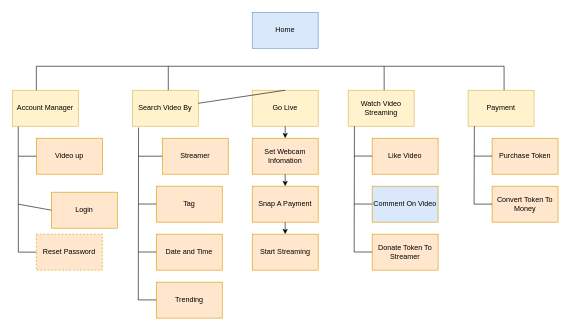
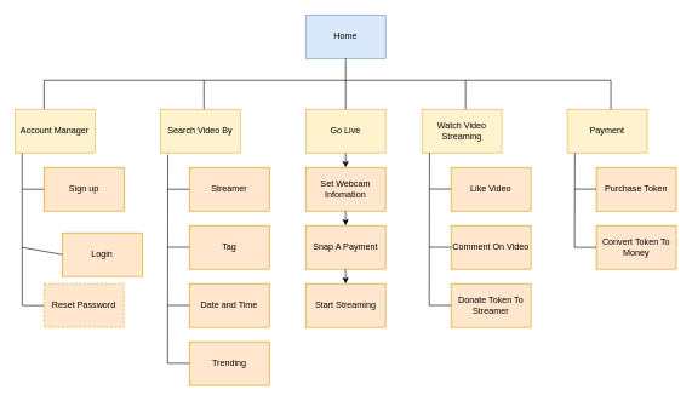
  <mxCell id="0" />
  <mxCell id="1" parent="0" />
  <mxCell id="2" value="Account Manager" style="rounded=0;whiteSpace=wrap;html=1;fillColor=#fff2cc;strokeColor=#d6b656;" vertex="1" parent="1"><mxGeometry x="20" y="150" width="110" height="60" as="geometry" /></mxCell>
  <mxCell id="3" value="Home" style="rounded=0;whiteSpace=wrap;html=1;fillColor=#dae8fc;strokeColor=#6c8ebf;" vertex="1" parent="1"><mxGeometry x="420" y="20" width="110" height="60" as="geometry" /></mxCell>
- <mxCell id="4" value="Video up" style="rounded=0;whiteSpace=wrap;html=1;fillColor=#ffe6cc;strokeColor=#d79b00;" vertex="1" parent="1"><mxGeometry x="60" y="230" width="110" height="60" as="geometry" /></mxCell>
+ <mxCell id="4" value="Sign up" style="rounded=0;whiteSpace=wrap;html=1;fillColor=#ffe6cc;strokeColor=#d79b00;" vertex="1" parent="1"><mxGeometry x="60" y="230" width="110" height="60" as="geometry" /></mxCell>
  <mxCell id="5" value="Login" style="rounded=0;whiteSpace=wrap;html=1;fillColor=#ffe6cc;strokeColor=#d79b00;" vertex="1" parent="1"><mxGeometry x="85" y="320" width="110" height="60" as="geometry" /></mxCell>
  <mxCell id="6" value="Reset Password" style="rounded=0;whiteSpace=wrap;html=1;fillColor=#ffe6cc;strokeColor=#d79b00;dashed=1;" vertex="1" parent="1"><mxGeometry x="60" y="390" width="110" height="60" as="geometry" /></mxCell>
  <mxCell id="7" value="Go Live" style="rounded=0;whiteSpace=wrap;html=1;fillColor=#fff2cc;strokeColor=#d6b656;" vertex="1" parent="1"><mxGeometry x="420" y="150" width="110" height="60" as="geometry" /></mxCell>
  <mxCell id="8" value="Set Webcam&lt;br&gt;Infomation" style="rounded=0;whiteSpace=wrap;html=1;fillColor=#ffe6cc;strokeColor=#d79b00;" vertex="1" parent="1"><mxGeometry x="420" y="230" width="110" height="60" as="geometry" /></mxCell>
  <mxCell id="9" value="Snap A Payment" style="rounded=0;whiteSpace=wrap;html=1;fillColor=#ffe6cc;strokeColor=#d79b00;" vertex="1" parent="1"><mxGeometry x="420" y="310" width="110" height="60" as="geometry" /></mxCell>
  <mxCell id="10" value="Start Streaming" style="rounded=0;whiteSpace=wrap;html=1;fillColor=#ffe6cc;strokeColor=#d79b00;" vertex="1" parent="1"><mxGeometry x="420" y="390" width="110" height="60" as="geometry" /></mxCell>
  <mxCell id="11" value="Watch Video Streaming" style="rounded=0;whiteSpace=wrap;html=1;fillColor=#fff2cc;strokeColor=#d6b656;" vertex="1" parent="1"><mxGeometry x="580" y="150" width="110" height="60" as="geometry" /></mxCell>
  <mxCell id="12" value="Like Video" style="rounded=0;whiteSpace=wrap;html=1;fillColor=#ffe6cc;strokeColor=#d79b00;" vertex="1" parent="1"><mxGeometry x="620" y="230" width="110" height="60" as="geometry" /></mxCell>
- <mxCell id="13" value="Comment On Video" style="rounded=0;whiteSpace=wrap;html=1;fillColor=#dae8fc;strokeColor=#d79b00;" vertex="1" parent="1"><mxGeometry x="620" y="310" width="110" height="60" as="geometry" /></mxCell>
+ <mxCell id="13" value="Comment On Video" style="rounded=0;whiteSpace=wrap;html=1;fillColor=#ffe6cc;strokeColor=#d79b00;" vertex="1" parent="1"><mxGeometry x="620" y="310" width="110" height="60" as="geometry" /></mxCell>
  <mxCell id="14" value="Donate Token To&lt;br&gt;Streamer" style="rounded=0;whiteSpace=wrap;html=1;fillColor=#ffe6cc;strokeColor=#d79b00;" vertex="1" parent="1"><mxGeometry x="620" y="390" width="110" height="60" as="geometry" /></mxCell>
  <mxCell id="15" value="Search Video By" style="rounded=0;whiteSpace=wrap;html=1;fillColor=#fff2cc;strokeColor=#d6b656;" vertex="1" parent="1"><mxGeometry x="220" y="150" width="110" height="60" as="geometry" /></mxCell>
- <mxCell id="16" value="Streamer" style="rounded=0;whiteSpace=wrap;html=1;fillColor=#ffe6cc;strokeColor=#d79b00;" vertex="1" parent="1"><mxGeometry x="270" y="230" width="110" height="60" as="geometry" /></mxCell>
+ <mxCell id="16" value="Streamer" style="rounded=0;whiteSpace=wrap;html=1;fillColor=#ffe6cc;strokeColor=#d79b00;" vertex="1" parent="1"><mxGeometry x="260" y="230" width="110" height="60" as="geometry" /></mxCell>
  <mxCell id="17" value="Tag" style="rounded=0;whiteSpace=wrap;html=1;fillColor=#ffe6cc;strokeColor=#d79b00;" vertex="1" parent="1"><mxGeometry x="260" y="310" width="110" height="60" as="geometry" /></mxCell>
  <mxCell id="18" value="Date and Time" style="rounded=0;whiteSpace=wrap;html=1;fillColor=#ffe6cc;strokeColor=#d79b00;" vertex="1" parent="1"><mxGeometry x="260" y="390" width="110" height="60" as="geometry" /></mxCell>
  <mxCell id="19" value="Trending" style="rounded=0;whiteSpace=wrap;html=1;fillColor=#ffe6cc;strokeColor=#d79b00;" vertex="1" parent="1"><mxGeometry x="260" y="470" width="110" height="60" as="geometry" /></mxCell>
  <mxCell id="20" value="Payment" style="rounded=0;whiteSpace=wrap;html=1;fillColor=#fff2cc;strokeColor=#d6b656;" vertex="1" parent="1"><mxGeometry x="780" y="150" width="110" height="60" as="geometry" /></mxCell>
  <mxCell id="21" value="Purchase Token" style="rounded=0;whiteSpace=wrap;html=1;fillColor=#ffe6cc;strokeColor=#d79b00;" vertex="1" parent="1"><mxGeometry x="820" y="230" width="110" height="60" as="geometry" /></mxCell>
  <mxCell id="22" value="Convert Token To Money" style="rounded=0;whiteSpace=wrap;html=1;fillColor=#ffe6cc;strokeColor=#d79b00;" vertex="1" parent="1"><mxGeometry x="820" y="310" width="110" height="60" as="geometry" /></mxCell>
  <mxCell id="23" value="" style="endArrow=none;html=1;entryX=0.089;entryY=1.011;entryDx=0;entryDy=0;entryPerimeter=0;" edge="1" parent="1" target="2"><mxGeometry width="50" height="50" relative="1" as="geometry"><mxPoint x="30" y="420" as="sourcePoint" /><mxPoint x="30" y="220" as="targetPoint" /></mxGeometry></mxCell>
  <mxCell id="24" value="" style="endArrow=none;html=1;entryX=0;entryY=0.5;entryDx=0;entryDy=0;" edge="1" parent="1" target="5"><mxGeometry width="50" height="50" relative="1" as="geometry"><mxPoint x="30" y="340" as="sourcePoint" /><mxPoint x="50" y="350" as="targetPoint" /></mxGeometry></mxCell>
  <mxCell id="25" value="" style="endArrow=none;html=1;" edge="1" parent="1" target="6"><mxGeometry width="50" height="50" relative="1" as="geometry"><mxPoint x="30" y="420" as="sourcePoint" /><mxPoint x="10" y="370" as="targetPoint" /></mxGeometry></mxCell>
  <mxCell id="26" value="" style="endArrow=none;html=1;entryX=0;entryY=0.5;entryDx=0;entryDy=0;" edge="1" parent="1" target="4"><mxGeometry width="50" height="50" relative="1" as="geometry"><mxPoint x="30" y="260" as="sourcePoint" /><mxPoint x="30" y="260" as="targetPoint" /></mxGeometry></mxCell>
  <mxCell id="27" value="" style="endArrow=none;html=1;entryX=0.095;entryY=1.037;entryDx=0;entryDy=0;entryPerimeter=0;" edge="1" parent="1" target="15"><mxGeometry width="50" height="50" relative="1" as="geometry"><mxPoint x="230" y="500" as="sourcePoint" /><mxPoint x="250" y="220" as="targetPoint" /></mxGeometry></mxCell>
  <mxCell id="28" value="" style="endArrow=none;html=1;entryX=0;entryY=0.5;entryDx=0;entryDy=0;" edge="1" parent="1" target="16"><mxGeometry width="50" height="50" relative="1" as="geometry"><mxPoint x="230" y="260" as="sourcePoint" /><mxPoint x="240" y="310" as="targetPoint" /></mxGeometry></mxCell>
  <mxCell id="29" value="" style="endArrow=none;html=1;entryX=0;entryY=0.5;entryDx=0;entryDy=0;" edge="1" parent="1"><mxGeometry width="50" height="50" relative="1" as="geometry"><mxPoint x="230" y="339.76" as="sourcePoint" /><mxPoint x="260" y="339.76" as="targetPoint" /></mxGeometry></mxCell>
  <mxCell id="30" value="" style="endArrow=none;html=1;entryX=0;entryY=0.5;entryDx=0;entryDy=0;" edge="1" parent="1"><mxGeometry width="50" height="50" relative="1" as="geometry"><mxPoint x="230" y="419.76" as="sourcePoint" /><mxPoint x="260" y="419.76" as="targetPoint" /></mxGeometry></mxCell>
  <mxCell id="31" value="" style="endArrow=none;html=1;entryX=0.095;entryY=1.037;entryDx=0;entryDy=0;entryPerimeter=0;" edge="1" parent="1"><mxGeometry width="50" height="50" relative="1" as="geometry"><mxPoint x="590" y="420" as="sourcePoint" /><mxPoint x="590.45" y="210" as="targetPoint" /></mxGeometry></mxCell>
  <mxCell id="32" value="" style="endArrow=none;html=1;entryX=0;entryY=0.5;entryDx=0;entryDy=0;" edge="1" parent="1"><mxGeometry width="50" height="50" relative="1" as="geometry"><mxPoint x="590" y="259.76" as="sourcePoint" /><mxPoint x="620" y="259.76" as="targetPoint" /></mxGeometry></mxCell>
  <mxCell id="33" value="" style="endArrow=none;html=1;entryX=0;entryY=0.5;entryDx=0;entryDy=0;" edge="1" parent="1"><mxGeometry width="50" height="50" relative="1" as="geometry"><mxPoint x="590" y="339.76" as="sourcePoint" /><mxPoint x="620" y="339.76" as="targetPoint" /></mxGeometry></mxCell>
  <mxCell id="34" value="" style="endArrow=none;html=1;entryX=0;entryY=0.5;entryDx=0;entryDy=0;" edge="1" parent="1"><mxGeometry width="50" height="50" relative="1" as="geometry"><mxPoint x="590" y="419.76" as="sourcePoint" /><mxPoint x="620" y="419.76" as="targetPoint" /></mxGeometry></mxCell>
  <mxCell id="35" value="" style="endArrow=none;html=1;entryX=0.095;entryY=1.037;entryDx=0;entryDy=0;entryPerimeter=0;" edge="1" parent="1"><mxGeometry width="50" height="50" relative="1" as="geometry"><mxPoint x="790" y="340" as="sourcePoint" /><mxPoint x="790.45" y="210" as="targetPoint" /></mxGeometry></mxCell>
  <mxCell id="36" value="" style="endArrow=none;html=1;entryX=0;entryY=0.5;entryDx=0;entryDy=0;" edge="1" parent="1"><mxGeometry width="50" height="50" relative="1" as="geometry"><mxPoint x="790" y="339.9" as="sourcePoint" /><mxPoint x="820" y="339.9" as="targetPoint" /></mxGeometry></mxCell>
  <mxCell id="37" value="" style="endArrow=none;html=1;entryX=0;entryY=0.5;entryDx=0;entryDy=0;" edge="1" parent="1"><mxGeometry width="50" height="50" relative="1" as="geometry"><mxPoint x="790" y="259.83" as="sourcePoint" /><mxPoint x="820" y="259.83" as="targetPoint" /></mxGeometry></mxCell>
  <mxCell id="38" value="" style="endArrow=classic;html=1;exitX=0.5;exitY=1;exitDx=0;exitDy=0;" edge="1" parent="1" source="7"><mxGeometry width="50" height="50" relative="1" as="geometry"><mxPoint x="450" y="570" as="sourcePoint" /><mxPoint x="475" y="230" as="targetPoint" /></mxGeometry></mxCell>
  <mxCell id="39" value="" style="endArrow=classic;html=1;exitX=0.5;exitY=1;exitDx=0;exitDy=0;" edge="1" parent="1"><mxGeometry width="50" height="50" relative="1" as="geometry"><mxPoint x="474.88" y="290" as="sourcePoint" /><mxPoint x="475" y="310" as="targetPoint" /></mxGeometry></mxCell>
  <mxCell id="40" value="" style="endArrow=classic;html=1;exitX=0.5;exitY=1;exitDx=0;exitDy=0;" edge="1" parent="1"><mxGeometry width="50" height="50" relative="1" as="geometry"><mxPoint x="474.92" y="370" as="sourcePoint" /><mxPoint x="475.04" y="390" as="targetPoint" /></mxGeometry></mxCell>
- <mxCell id="41" value="" style="endArrow=none;html=1;exitX=0.5;exitY=0;exitDx=0;exitDy=0;" edge="1" parent="1" source="7" target="15"><mxGeometry width="50" height="50" relative="1" as="geometry"><mxPoint x="475" y="140" as="sourcePoint" /><mxPoint x="380" y="100" as="targetPoint" /></mxGeometry></mxCell>
+ <mxCell id="41" value="" style="endArrow=none;html=1;entryX=0.5;entryY=1;entryDx=0;entryDy=0;exitX=0.5;exitY=0;exitDx=0;exitDy=0;" edge="1" parent="1" source="7" target="3"><mxGeometry width="50" height="50" relative="1" as="geometry"><mxPoint x="475" y="140" as="sourcePoint" /><mxPoint x="380" y="100" as="targetPoint" /></mxGeometry></mxCell>
  <mxCell id="42" value="" style="endArrow=none;html=1;" edge="1" parent="1"><mxGeometry width="50" height="50" relative="1" as="geometry"><mxPoint x="60" y="110" as="sourcePoint" /><mxPoint x="840" y="110" as="targetPoint" /></mxGeometry></mxCell>
  <mxCell id="43" value="" style="endArrow=none;html=1;exitX=0.364;exitY=0;exitDx=0;exitDy=0;exitPerimeter=0;" edge="1" parent="1" source="2"><mxGeometry width="50" height="50" relative="1" as="geometry"><mxPoint x="30" y="140" as="sourcePoint" /><mxPoint x="60" y="110" as="targetPoint" /></mxGeometry></mxCell>
  <mxCell id="44" value="" style="endArrow=none;html=1;exitX=0.364;exitY=0;exitDx=0;exitDy=0;exitPerimeter=0;" edge="1" parent="1"><mxGeometry width="50" height="50" relative="1" as="geometry"><mxPoint x="280.04" y="150" as="sourcePoint" /><mxPoint x="280" y="110" as="targetPoint" /></mxGeometry></mxCell>
  <mxCell id="45" value="" style="endArrow=none;html=1;exitX=0.364;exitY=0;exitDx=0;exitDy=0;exitPerimeter=0;" edge="1" parent="1"><mxGeometry width="50" height="50" relative="1" as="geometry"><mxPoint x="640.04" y="150" as="sourcePoint" /><mxPoint x="640" y="110" as="targetPoint" /></mxGeometry></mxCell>
  <mxCell id="46" value="" style="endArrow=none;html=1;exitX=0.364;exitY=0;exitDx=0;exitDy=0;exitPerimeter=0;" edge="1" parent="1"><mxGeometry width="50" height="50" relative="1" as="geometry"><mxPoint x="840.04" y="150" as="sourcePoint" /><mxPoint x="840" y="110" as="targetPoint" /></mxGeometry></mxCell>
  <mxCell id="47" value="" style="endArrow=none;html=1;entryX=0;entryY=0.5;entryDx=0;entryDy=0;" edge="1" parent="1"><mxGeometry width="50" height="50" relative="1" as="geometry"><mxPoint x="230" y="499.66" as="sourcePoint" /><mxPoint x="260" y="499.66" as="targetPoint" /></mxGeometry></mxCell>
